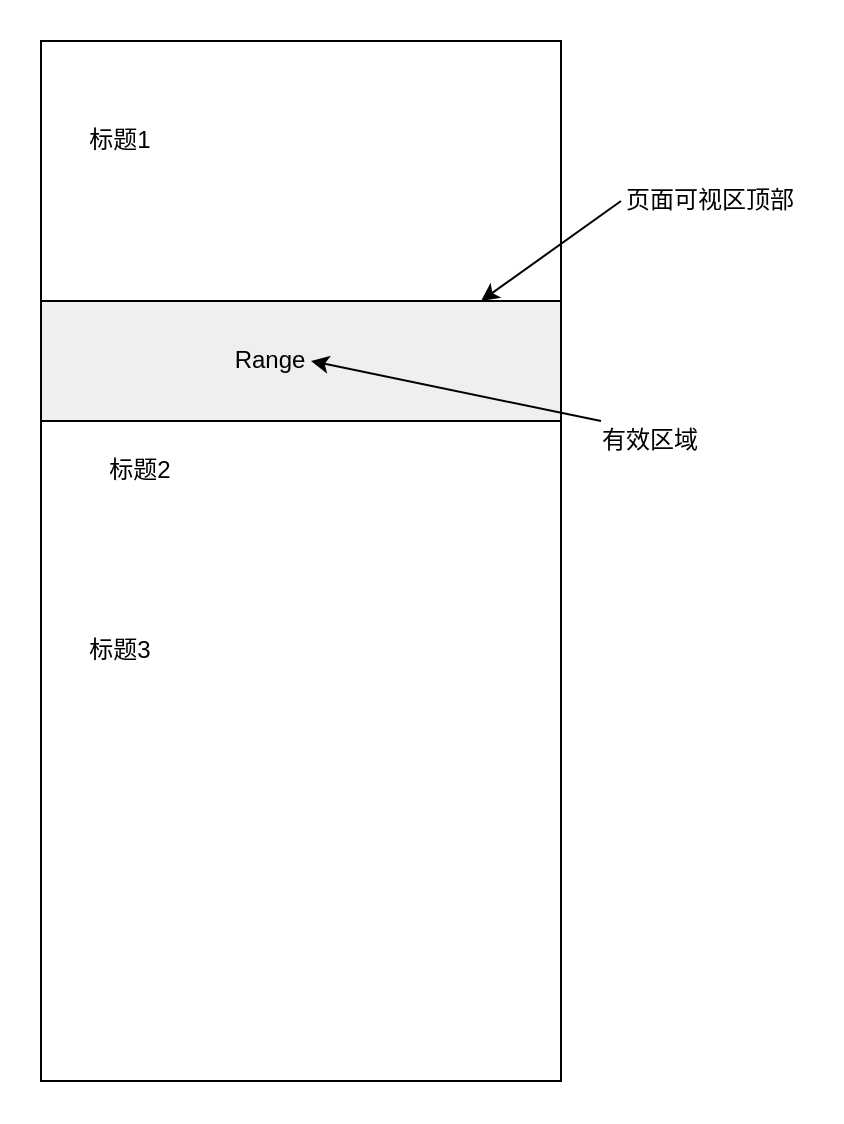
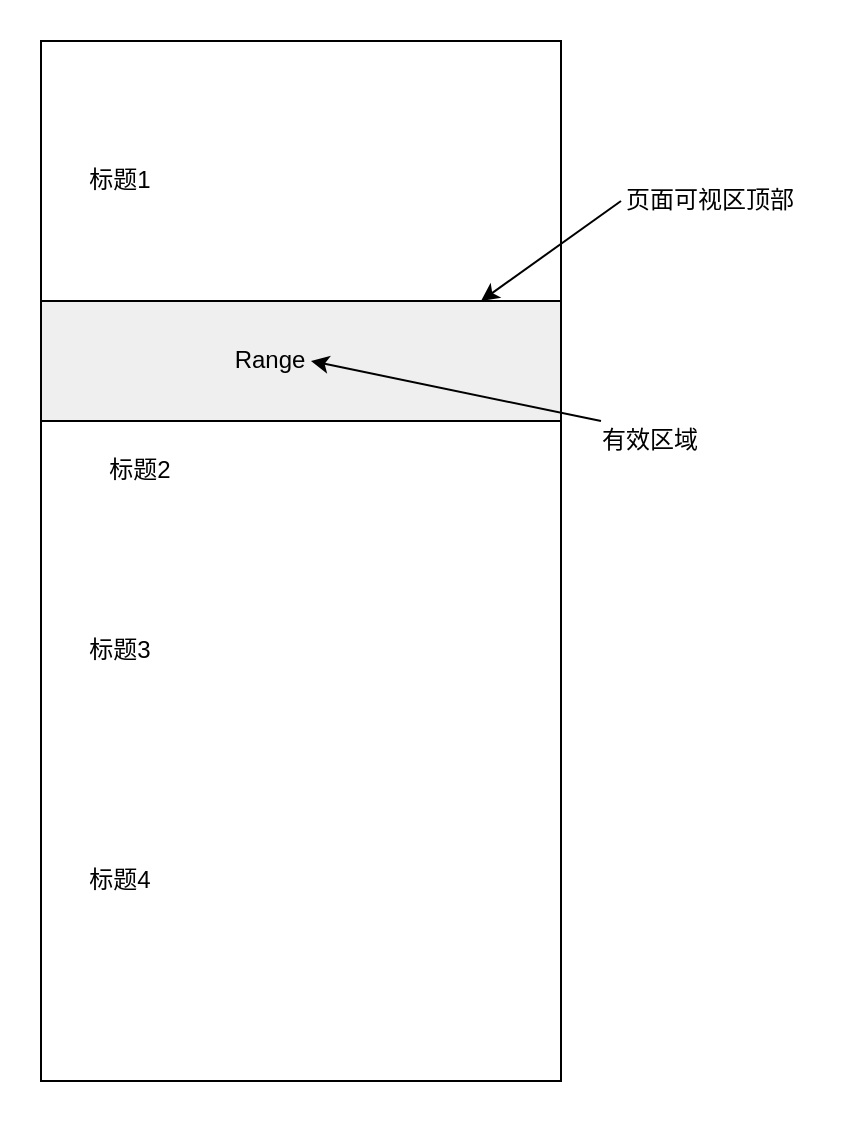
  <mxCell id="0" />
  <mxCell id="1" parent="0" />
  <mxCell id="2" value="" style="rounded=0;whiteSpace=wrap;html=1;" vertex="1" parent="1"><mxGeometry x="20" y="20" width="260" height="520" as="geometry" /></mxCell>
- <mxCell id="3" value="标题1" style="text;html=1;strokeColor=none;fillColor=none;align=center;verticalAlign=middle;whiteSpace=wrap;rounded=0;" vertex="1" parent="1"><mxGeometry x="40" y="60" width="40" height="20" as="geometry" /></mxCell>
+ <mxCell id="3" value="标题1" style="text;html=1;strokeColor=none;fillColor=none;align=center;verticalAlign=middle;whiteSpace=wrap;rounded=0;" vertex="1" parent="1"><mxGeometry x="40" y="80" width="40" height="20" as="geometry" /></mxCell>
  <mxCell id="4" value="标题2" style="text;html=1;strokeColor=none;fillColor=none;align=center;verticalAlign=middle;whiteSpace=wrap;rounded=0;" vertex="1" parent="1"><mxGeometry x="50" y="225" width="40" height="20" as="geometry" /></mxCell>
  <mxCell id="5" value="标题3" style="text;html=1;strokeColor=none;fillColor=none;align=center;verticalAlign=middle;whiteSpace=wrap;rounded=0;" vertex="1" parent="1"><mxGeometry x="40" y="315" width="40" height="20" as="geometry" /></mxCell>
+ <mxCell id="6" value="标题4" style="text;html=1;strokeColor=none;fillColor=none;align=center;verticalAlign=middle;whiteSpace=wrap;rounded=0;" vertex="1" parent="1"><mxGeometry x="40" y="430" width="40" height="20" as="geometry" /></mxCell>
  <mxCell id="7" value="" style="endArrow=none;html=1;entryX=1;entryY=0.25;entryDx=0;entryDy=0;exitX=0;exitY=0.25;exitDx=0;exitDy=0;fillColor=#dae8fc;strokeColor=#6c8ebf;" edge="1" parent="1" source="2" target="2"><mxGeometry width="50" height="50" relative="1" as="geometry"><mxPoint x="125" y="190" as="sourcePoint" /><mxPoint x="175" y="140" as="targetPoint" /></mxGeometry></mxCell>
  <mxCell id="8" value="" style="endArrow=classic;html=1;" edge="1" parent="1"><mxGeometry width="50" height="50" relative="1" as="geometry"><mxPoint x="310" y="100" as="sourcePoint" /><mxPoint x="240" y="150" as="targetPoint" /></mxGeometry></mxCell>
  <mxCell id="9" value="页面可视区顶部" style="text;html=1;strokeColor=none;fillColor=none;align=center;verticalAlign=middle;whiteSpace=wrap;rounded=0;" vertex="1" parent="1"><mxGeometry x="310" y="90" width="90" height="20" as="geometry" /></mxCell>
  <mxCell id="10" value="" style="rounded=0;whiteSpace=wrap;html=1;fillColor=#11111111;" vertex="1" parent="1"><mxGeometry x="20" y="150" width="260" height="60" as="geometry" /></mxCell>
  <mxCell id="11" value="Range" style="text;html=1;strokeColor=none;fillColor=none;align=center;verticalAlign=middle;whiteSpace=wrap;rounded=0;" vertex="1" parent="1"><mxGeometry x="115" y="170" width="40" height="20" as="geometry" /></mxCell>
  <mxCell id="12" value="" style="endArrow=classic;html=1;entryX=1;entryY=0.5;entryDx=0;entryDy=0;" edge="1" parent="1" target="11"><mxGeometry width="50" height="50" relative="1" as="geometry"><mxPoint x="300" y="210" as="sourcePoint" /><mxPoint x="170" y="170" as="targetPoint" /></mxGeometry></mxCell>
  <mxCell id="13" value="有效区域" style="text;html=1;strokeColor=none;fillColor=none;align=center;verticalAlign=middle;whiteSpace=wrap;rounded=0;" vertex="1" parent="1"><mxGeometry x="280" y="210" width="90" height="20" as="geometry" /></mxCell>
